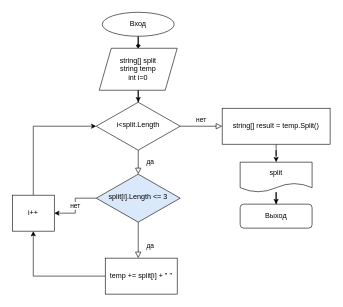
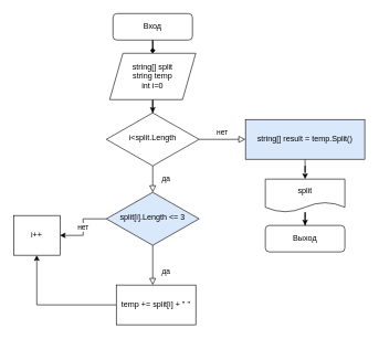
  <mxCell id="0" />
  <mxCell id="1" parent="0" />
  <mxCell id="2" style="edgeStyle=orthogonalEdgeStyle;rounded=0;orthogonalLoop=1;jettySize=auto;html=1;entryX=0.5;entryY=0;entryDx=0;entryDy=0;endArrow=diamond;" edge="1" parent="1" source="3" target="11"><mxGeometry relative="1" as="geometry" /></mxCell>
- <mxCell id="3" value="Вход" style="ellipse;whiteSpace=wrap;html=1;fontSize=12;glass=0;strokeWidth=1;shadow=0;" parent="1" vertex="1"><mxGeometry x="170" y="20" width="120" height="40" as="geometry" /></mxCell>
+ <mxCell id="3" value="Вход" style="rounded=1;whiteSpace=wrap;html=1;fontSize=12;glass=0;strokeWidth=1;shadow=0;" parent="1" vertex="1"><mxGeometry x="170" y="20" width="120" height="40" as="geometry" /></mxCell>
  <mxCell id="4" value="да" style="rounded=0;html=1;jettySize=auto;orthogonalLoop=1;fontSize=11;endArrow=block;endFill=0;endSize=8;strokeWidth=1;shadow=0;labelBackgroundColor=none;edgeStyle=orthogonalEdgeStyle;" parent="1" source="6" target="9" edge="1"><mxGeometry y="20" relative="1" as="geometry"><mxPoint as="offset" /></mxGeometry></mxCell>
  <mxCell id="5" value="нет" style="edgeStyle=orthogonalEdgeStyle;rounded=0;html=1;jettySize=auto;orthogonalLoop=1;fontSize=11;endArrow=block;endFill=0;endSize=8;strokeWidth=1;shadow=0;labelBackgroundColor=none;entryX=0;entryY=0.5;entryDx=0;entryDy=0;" parent="1" source="6" target="17" edge="1"><mxGeometry y="10" relative="1" as="geometry"><mxPoint as="offset" /><mxPoint x="364" y="210" as="targetPoint" /></mxGeometry></mxCell>
  <mxCell id="6" value="i&amp;lt;split.Length" style="rhombus;whiteSpace=wrap;html=1;shadow=0;fontFamily=Helvetica;fontSize=12;align=center;strokeWidth=1;spacing=6;spacingTop=-4;" parent="1" vertex="1"><mxGeometry x="160" y="170" width="140" height="80" as="geometry" /></mxCell>
  <mxCell id="7" value="да" style="rounded=0;html=1;jettySize=auto;orthogonalLoop=1;fontSize=11;endArrow=block;endFill=0;endSize=8;strokeWidth=1;shadow=0;labelBackgroundColor=none;edgeStyle=orthogonalEdgeStyle;" parent="1" source="9" edge="1"><mxGeometry x="0.333" y="20" relative="1" as="geometry"><mxPoint as="offset" /><mxPoint x="230" y="430" as="targetPoint" /></mxGeometry></mxCell>
  <mxCell id="8" value="нет" style="edgeStyle=orthogonalEdgeStyle;rounded=0;orthogonalLoop=1;jettySize=auto;html=1;" edge="1" parent="1" source="9" target="15"><mxGeometry relative="1" as="geometry" /></mxCell>
  <mxCell id="9" value="split[i].Length &amp;lt;= 3" style="rhombus;whiteSpace=wrap;html=1;shadow=0;fontFamily=Helvetica;fontSize=12;align=center;strokeWidth=1;spacing=6;spacingTop=-4;fillColor=#dae8fc;" parent="1" vertex="1"><mxGeometry x="160" y="290" width="140" height="80" as="geometry" /></mxCell>
  <mxCell id="10" style="edgeStyle=orthogonalEdgeStyle;rounded=0;orthogonalLoop=1;jettySize=auto;html=1;entryX=0.5;entryY=0;entryDx=0;entryDy=0;" edge="1" parent="1" source="11" target="6"><mxGeometry relative="1" as="geometry" /></mxCell>
  <mxCell id="11" value="&lt;div&gt;string[] split&lt;/div&gt;&lt;div&gt;string temp&lt;/div&gt;&lt;div&gt;int i=0&lt;br&gt;&lt;/div&gt;" style="shape=parallelogram;perimeter=parallelogramPerimeter;whiteSpace=wrap;html=1;fixedSize=1;" vertex="1" parent="1"><mxGeometry x="165" y="80" width="130" height="70" as="geometry" /></mxCell>
  <mxCell id="12" style="edgeStyle=orthogonalEdgeStyle;rounded=0;orthogonalLoop=1;jettySize=auto;html=1;exitX=0;exitY=0.5;exitDx=0;exitDy=0;entryX=0.5;entryY=1;entryDx=0;entryDy=0;" edge="1" parent="1" source="13" target="15"><mxGeometry relative="1" as="geometry" /></mxCell>
  <mxCell id="13" value="temp += split[i] + &quot; &quot;" style="rounded=0;whiteSpace=wrap;html=1;" vertex="1" parent="1"><mxGeometry x="175" y="430" width="120" height="60" as="geometry" /></mxCell>
- <mxCell id="14" style="edgeStyle=orthogonalEdgeStyle;rounded=0;orthogonalLoop=1;jettySize=auto;html=1;entryX=0;entryY=0.5;entryDx=0;entryDy=0;exitX=0.5;exitY=0;exitDx=0;exitDy=0;" edge="1" parent="1" source="15" target="6"><mxGeometry relative="1" as="geometry" /></mxCell>
  <mxCell id="15" value="i++" style="rounded=0;whiteSpace=wrap;html=1;" vertex="1" parent="1"><mxGeometry x="20" y="325" width="70" height="60" as="geometry" /></mxCell>
  <mxCell id="16" style="edgeStyle=orthogonalEdgeStyle;rounded=0;orthogonalLoop=1;jettySize=auto;html=1;entryX=0.5;entryY=0;entryDx=0;entryDy=0;" edge="1" parent="1" source="17" target="19"><mxGeometry relative="1" as="geometry" /></mxCell>
- <mxCell id="17" value="string[] result = temp.Split()" style="rounded=0;whiteSpace=wrap;html=1;" vertex="1" parent="1"><mxGeometry x="370" y="180" width="180" height="60" as="geometry" /></mxCell>
+ <mxCell id="17" value="string[] result = temp.Split()" style="rounded=0;whiteSpace=wrap;html=1;fillColor=#dae8fc;" vertex="1" parent="1"><mxGeometry x="370" y="180" width="180" height="60" as="geometry" /></mxCell>
  <mxCell id="18" style="edgeStyle=orthogonalEdgeStyle;rounded=0;orthogonalLoop=1;jettySize=auto;html=1;" edge="1" parent="1" source="19" target="20"><mxGeometry relative="1" as="geometry" /></mxCell>
  <mxCell id="19" value="split" style="shape=document;whiteSpace=wrap;html=1;boundedLbl=1;" vertex="1" parent="1"><mxGeometry x="400" y="270" width="120" height="50" as="geometry" /></mxCell>
  <mxCell id="20" value="Выход" style="rounded=1;whiteSpace=wrap;html=1;fontSize=12;glass=0;strokeWidth=1;shadow=0;" vertex="1" parent="1"><mxGeometry x="400" y="340" width="120" height="40" as="geometry" /></mxCell>
